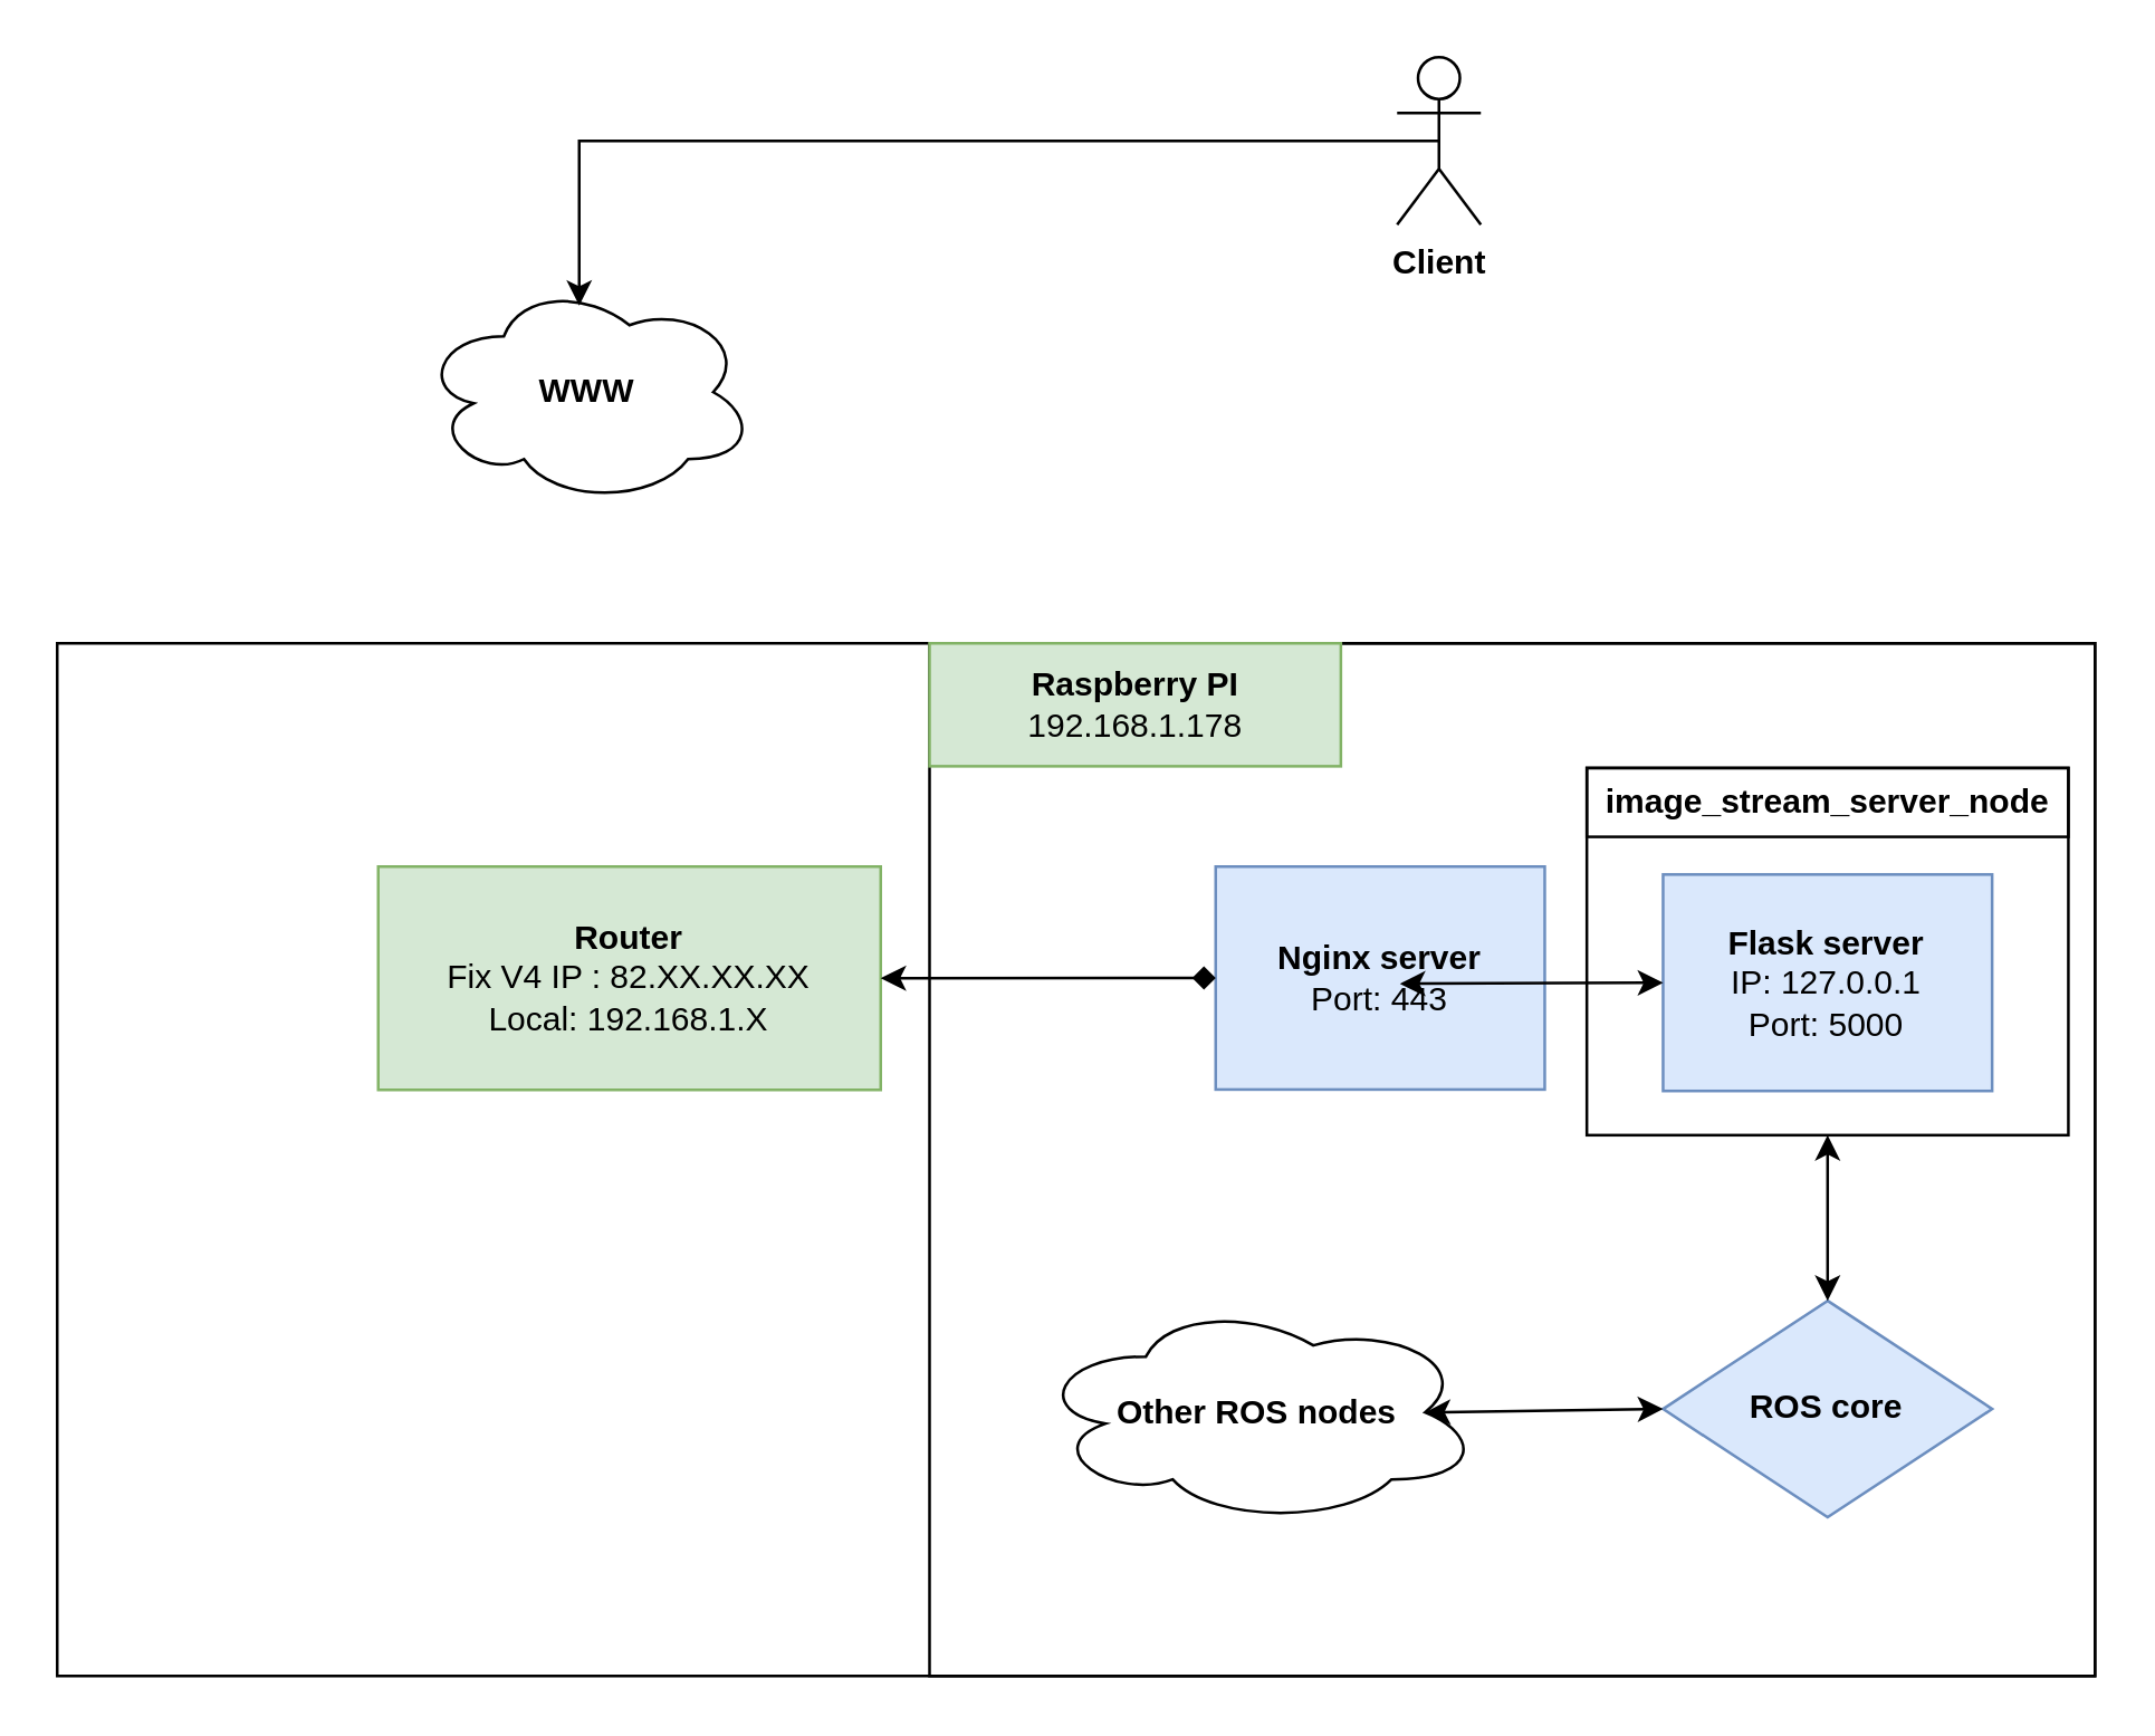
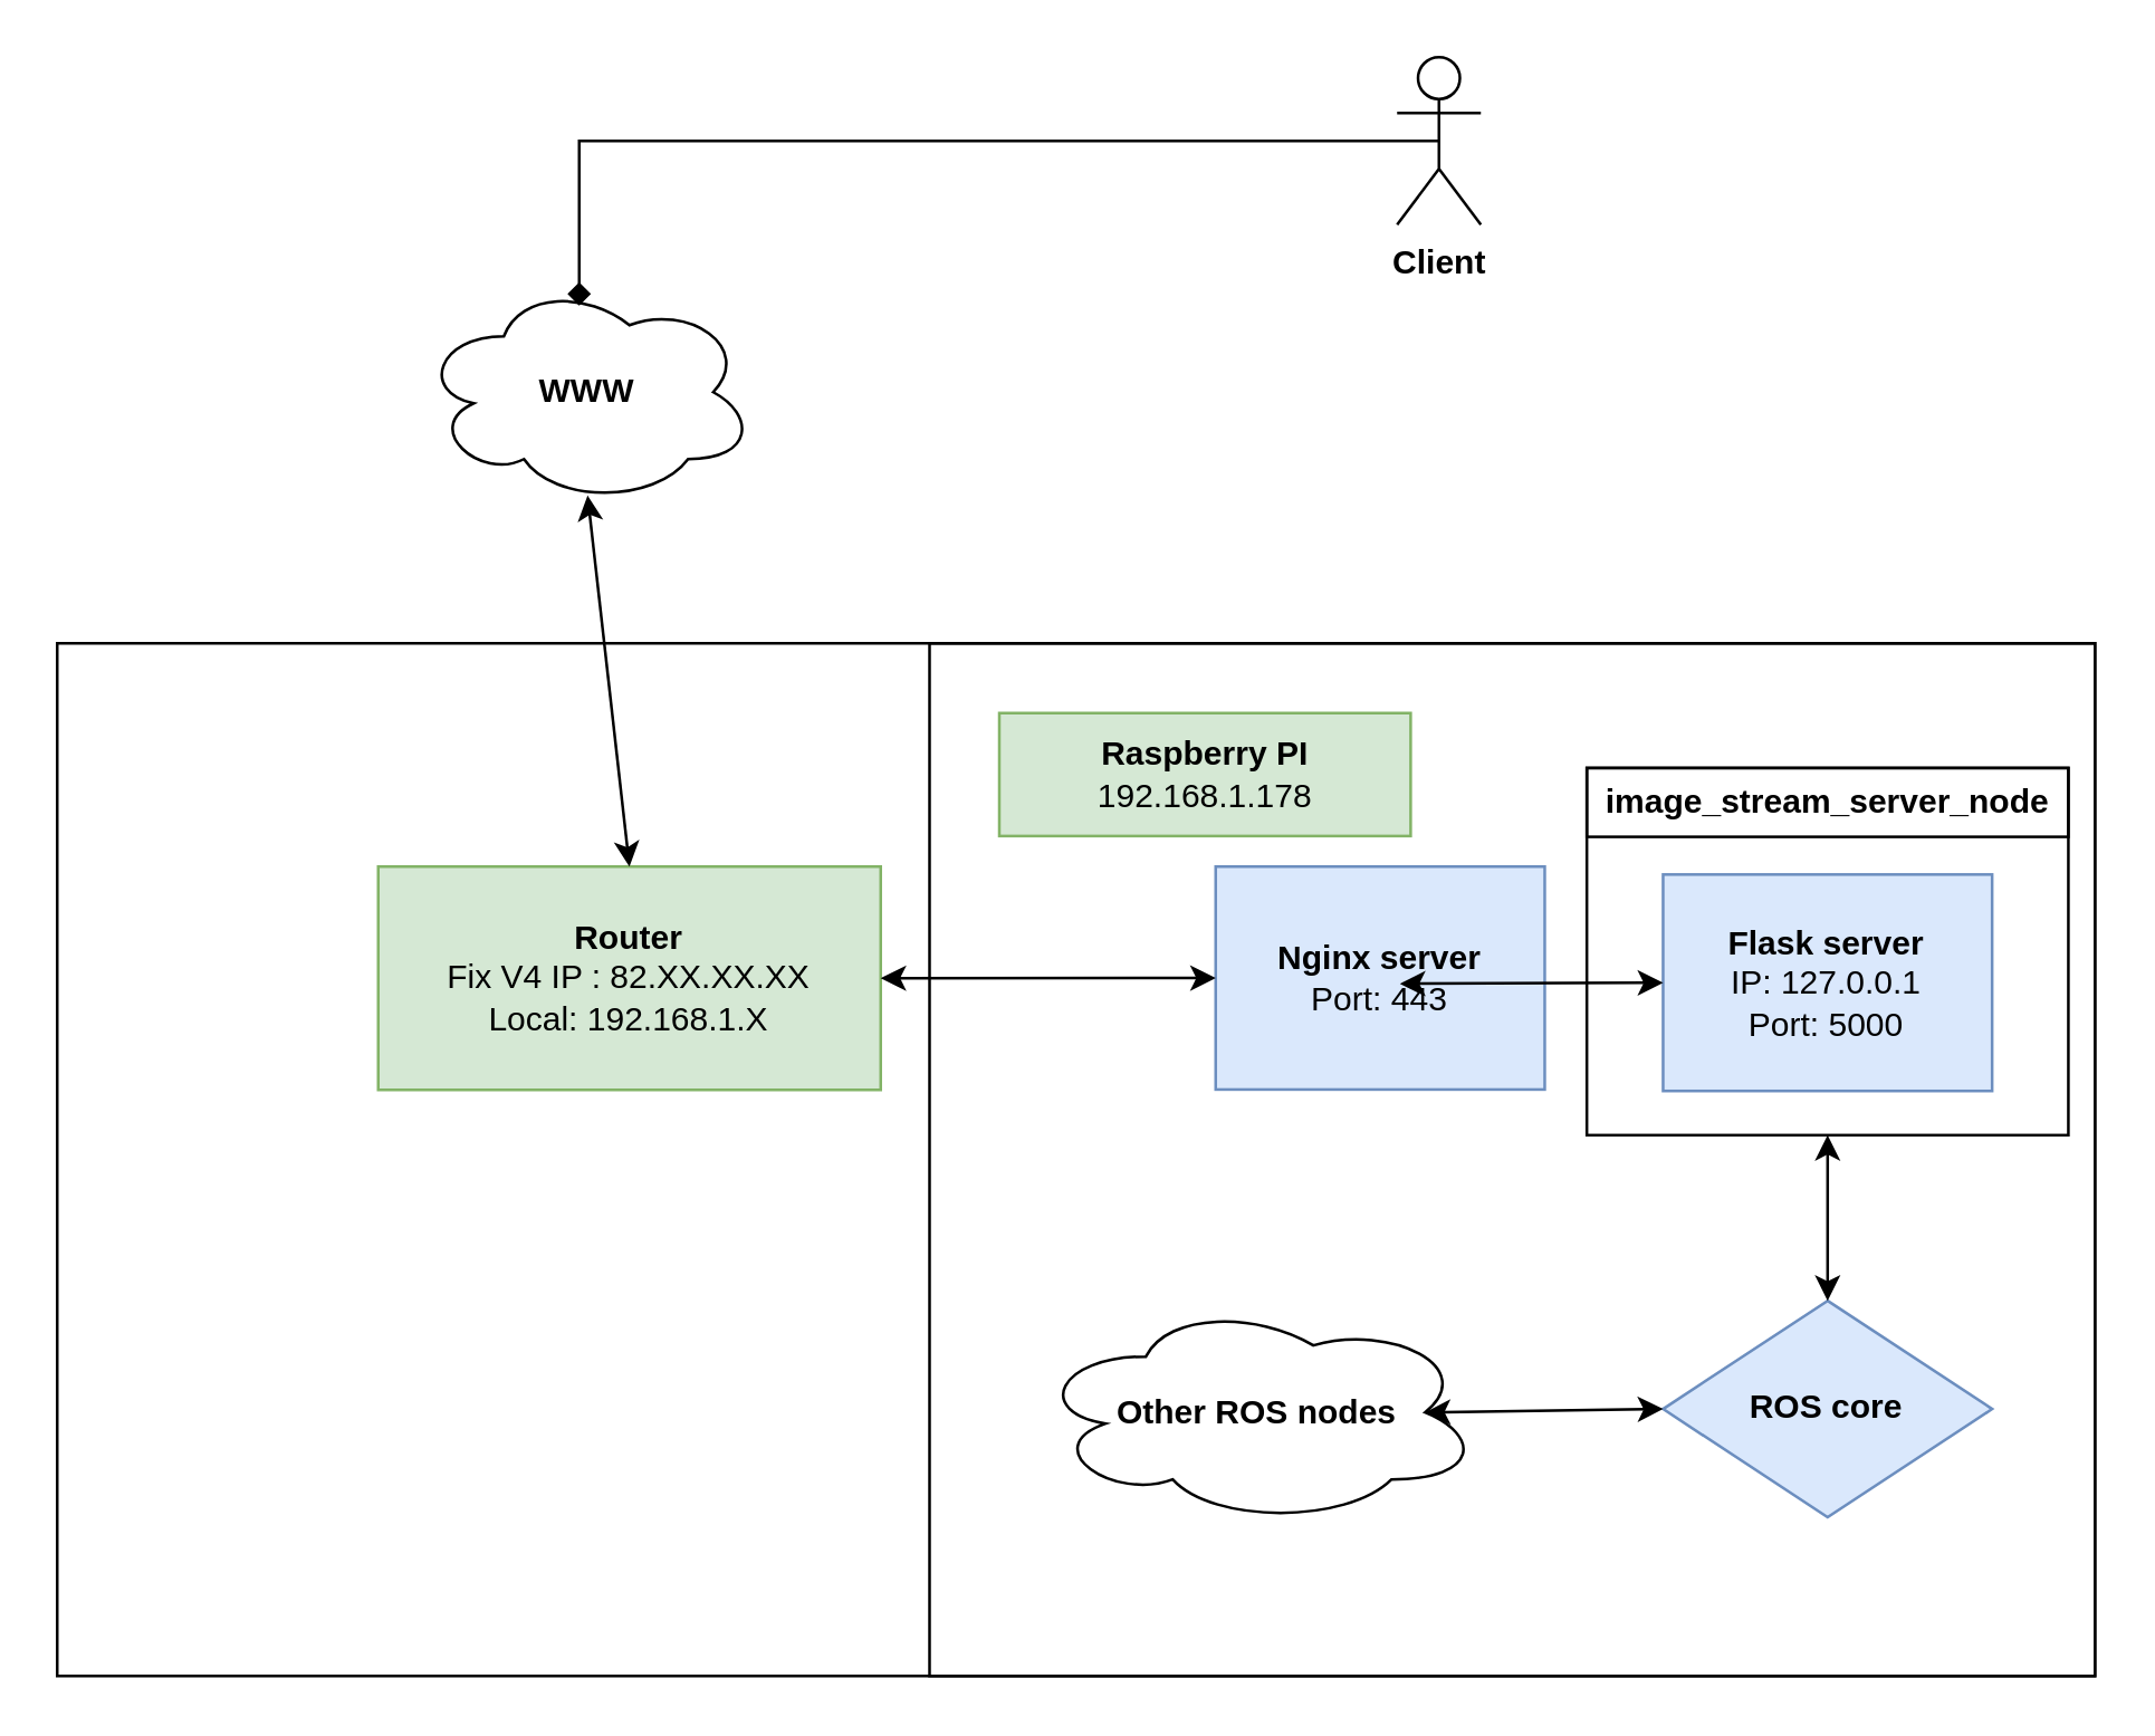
  <mxCell id="0" />
  <mxCell id="1" parent="0" />
  <mxCell id="2" value="" style="rounded=0;whiteSpace=wrap;html=1;fillColor=none;" vertex="1" parent="1"><mxGeometry x="20" y="230" width="730" height="370" as="geometry" /></mxCell>
  <mxCell id="3" value="" style="group" vertex="1" connectable="0" parent="1"><mxGeometry x="332.5" y="230" width="417.5" height="370" as="geometry" /></mxCell>
  <mxCell id="4" value="" style="group" vertex="1" connectable="0" parent="3"><mxGeometry x="235.47" y="24.667" width="172.5" height="131.556" as="geometry" /></mxCell>
  <mxCell id="5" value="" style="rounded=0;whiteSpace=wrap;html=1;fillColor=none;" vertex="1" parent="4"><mxGeometry y="20" width="172.5" height="131.556" as="geometry" /></mxCell>
  <mxCell id="6" value="&lt;b&gt;image_stream_server_node&lt;br&gt;&lt;/b&gt;" style="rounded=0;whiteSpace=wrap;html=1;fillColor=none;" vertex="1" parent="4"><mxGeometry y="20" width="172.5" height="24.667" as="geometry" /></mxCell>
  <mxCell id="7" value="" style="rounded=0;whiteSpace=wrap;html=1;fillColor=none;" vertex="1" parent="3"><mxGeometry width="417.5" height="370.0" as="geometry" /></mxCell>
- <mxCell id="8" value="&lt;div&gt;&lt;b&gt;Raspberry PI&lt;/b&gt;&lt;/div&gt;&lt;div&gt;192.168.1.178&lt;br&gt;&lt;/div&gt;" style="rounded=0;whiteSpace=wrap;html=1;fillColor=#d5e8d4;strokeColor=#82b366;" vertex="1" parent="3"><mxGeometry width="147.353" height="44.048" as="geometry" /></mxCell>
+ <mxCell id="8" value="&lt;div&gt;&lt;b&gt;Raspberry PI&lt;/b&gt;&lt;/div&gt;&lt;div&gt;192.168.1.178&lt;br&gt;&lt;/div&gt;" style="rounded=0;whiteSpace=wrap;html=1;fillColor=#d5e8d4;strokeColor=#82b366;" vertex="1" parent="3"><mxGeometry x="25" y="25" width="147.353" height="44.048" as="geometry" /></mxCell>
  <mxCell id="9" value="&lt;div&gt;&lt;b&gt;Nginx server&lt;br&gt;&lt;/b&gt;Port: 443&lt;br&gt;&lt;b&gt;&lt;/b&gt;&lt;/div&gt;" style="rounded=0;whiteSpace=wrap;html=1;fillColor=#dae8fc;strokeColor=#6c8ebf;" vertex="1" parent="3"><mxGeometry x="102.504" y="79.996" width="117.882" height="79.873" as="geometry" /></mxCell>
  <mxCell id="10" value="&lt;div&gt;&lt;b&gt;Flask server&lt;/b&gt;&lt;br&gt;&lt;/div&gt;&lt;div&gt;IP: 127.0.0.1&lt;br&gt;Port: 5000&lt;br&gt;&lt;/div&gt;" style="rounded=0;whiteSpace=wrap;html=1;fillColor=#dae8fc;strokeColor=#6c8ebf;" vertex="1" parent="3"><mxGeometry x="262.779" y="82.83" width="117.882" height="77.556" as="geometry" /></mxCell>
  <mxCell id="11" value="" style="endArrow=classic;startArrow=classic;html=1;entryX=0;entryY=0.5;entryDx=0;entryDy=0;" edge="1" parent="3"><mxGeometry width="50" height="50" relative="1" as="geometry"><mxPoint x="168.5" y="121.956" as="sourcePoint" /><mxPoint x="262.779" y="121.608" as="targetPoint" /></mxGeometry></mxCell>
  <mxCell id="12" value="&lt;b&gt;ROS core&lt;/b&gt;" style="rhombus;whiteSpace=wrap;html=1;fillColor=#dae8fc;strokeColor=#6c8ebf;" vertex="1" parent="3"><mxGeometry x="262.779" y="235.559" width="117.882" height="77.556" as="geometry" /></mxCell>
  <mxCell id="13" value="" style="endArrow=classic;startArrow=classic;html=1;entryX=0.5;entryY=1;entryDx=0;entryDy=0;exitX=0.5;exitY=0;exitDx=0;exitDy=0;" edge="1" parent="3" source="12" target="5"><mxGeometry width="50" height="50" relative="1" as="geometry"><mxPoint x="178.5" y="110.178" as="sourcePoint" /><mxPoint x="272.779" y="109.83" as="targetPoint" /></mxGeometry></mxCell>
  <mxCell id="14" value="&lt;b&gt;Other ROS nodes&lt;br&gt;&lt;/b&gt;" style="ellipse;shape=cloud;whiteSpace=wrap;html=1;fillColor=none;" vertex="1" parent="3"><mxGeometry x="37.5" y="235.56" width="160" height="80" as="geometry" /></mxCell>
  <mxCell id="15" value="" style="endArrow=classic;startArrow=classic;html=1;entryX=0.875;entryY=0.5;entryDx=0;entryDy=0;entryPerimeter=0;exitX=0;exitY=0.5;exitDx=0;exitDy=0;" edge="1" parent="3" source="12" target="14"><mxGeometry width="50" height="50" relative="1" as="geometry"><mxPoint x="267.5" y="290" as="sourcePoint" /><mxPoint x="331.72" y="200" as="targetPoint" /></mxGeometry></mxCell>
  <mxCell id="16" value="&lt;b&gt;Router&lt;/b&gt;&lt;br&gt;&lt;div&gt;Fix V4 IP : 82.XX.XX.XX&lt;br&gt;Local: 192.168.1.X&lt;br&gt;&lt;/div&gt;" style="rounded=0;whiteSpace=wrap;html=1;fillColor=#d5e8d4;strokeColor=#82b366;" vertex="1" parent="1"><mxGeometry x="135" y="310" width="180" height="80" as="geometry" /></mxCell>
  <mxCell id="17" value="&lt;b&gt;WWW&lt;/b&gt;" style="ellipse;shape=cloud;whiteSpace=wrap;html=1;fillColor=none;" vertex="1" parent="1"><mxGeometry x="150" y="100" width="120" height="80" as="geometry" /></mxCell>
- <mxCell id="18" value="" style="endArrow=diamond;startArrow=classic;html=1;entryX=0;entryY=0.5;entryDx=0;entryDy=0;" edge="1" parent="1" source="16" target="9"><mxGeometry width="50" height="50" relative="1" as="geometry"><mxPoint x="222" y="340" as="sourcePoint" /><mxPoint x="410" y="160" as="targetPoint" /></mxGeometry></mxCell>
- <mxCell id="19" style="edgeStyle=orthogonalEdgeStyle;rounded=0;orthogonalLoop=1;jettySize=auto;html=1;exitX=0.5;exitY=0.5;exitDx=0;exitDy=0;exitPerimeter=0;entryX=0.475;entryY=0.113;entryDx=0;entryDy=0;entryPerimeter=0;" edge="1" parent="1" source="20" target="17"><mxGeometry relative="1" as="geometry"><mxPoint x="625" y="50" as="sourcePoint" /></mxGeometry></mxCell>
+ <mxCell id="18" value="" style="endArrow=classic;startArrow=classic;html=1;entryX=0;entryY=0.5;entryDx=0;entryDy=0;" edge="1" parent="1" source="16" target="9"><mxGeometry width="50" height="50" relative="1" as="geometry"><mxPoint x="222" y="340" as="sourcePoint" /><mxPoint x="410" y="160" as="targetPoint" /></mxGeometry></mxCell>
+ <mxCell id="19" style="edgeStyle=orthogonalEdgeStyle;rounded=0;orthogonalLoop=1;jettySize=auto;html=1;exitX=0.5;exitY=0.5;exitDx=0;exitDy=0;exitPerimeter=0;entryX=0.475;entryY=0.113;entryDx=0;entryDy=0;entryPerimeter=0;endArrow=diamond;" edge="1" parent="1" source="20" target="17"><mxGeometry relative="1" as="geometry"><mxPoint x="625" y="50" as="sourcePoint" /></mxGeometry></mxCell>
  <mxCell id="20" value="&lt;b&gt;Client&lt;/b&gt;" style="shape=umlActor;verticalLabelPosition=bottom;verticalAlign=top;html=1;outlineConnect=0;fillColor=none;" vertex="1" parent="1"><mxGeometry x="500" y="20" width="30" height="60" as="geometry" /></mxCell>
+ <mxCell id="21" value="" style="endArrow=classic;startArrow=classic;html=1;exitX=0.5;exitY=0;exitDx=0;exitDy=0;entryX=0.5;entryY=0.963;entryDx=0;entryDy=0;entryPerimeter=0;" edge="1" parent="1" source="16" target="17"><mxGeometry width="50" height="50" relative="1" as="geometry"><mxPoint x="360" y="210" as="sourcePoint" /><mxPoint x="180" y="210" as="targetPoint" /></mxGeometry></mxCell>
